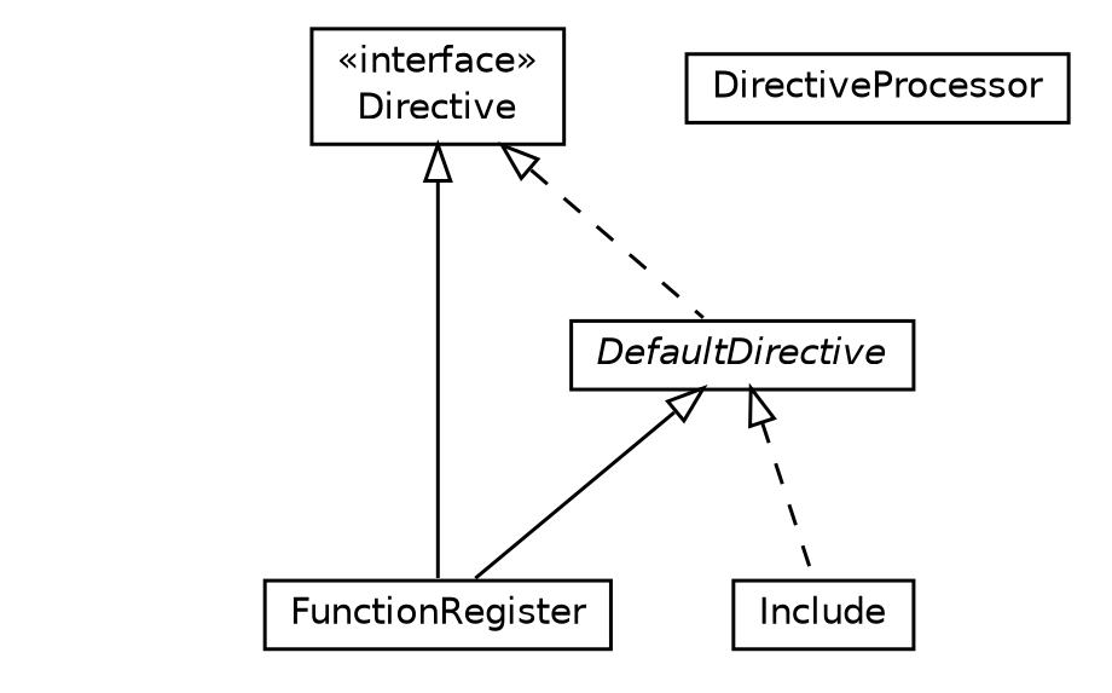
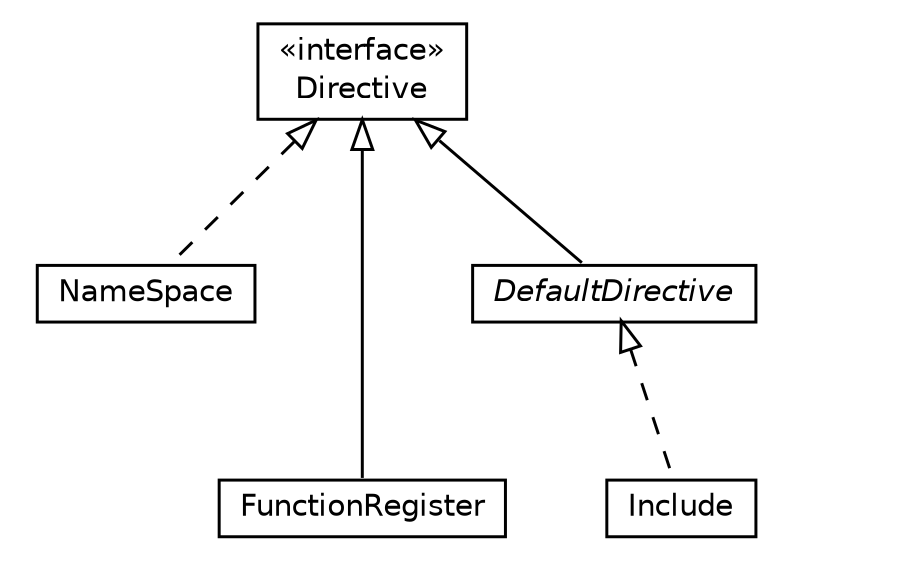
  digraph {
    nodesep=0.25
    ranksep=0.5
    node [fontcolor=black fontname=Helvetica fontsize=10.0 shape=plaintext]
    edge [arrowtail=empty dir=back fontname=Helvetica fontsize=10 headport=p labelfontname=Helvetica labelfontsize=10 style=dashed tailport=p]
+   n1 [label=<<table title="jason.asSyntax.directives.NameSpace" border="0" cellborder="1" cellspacing="0" cellpadding="2" port="p" href="./NameSpace.html"> 		<tr><td><table border="0" cellspacing="0" cellpadding="1"> <tr><td align="center" balign="center"> NameSpace </td></tr> 		</table></td></tr> 		</table>>]
    n2 [label=<<table title="jason.asSyntax.directives.Include" border="0" cellborder="1" cellspacing="0" cellpadding="2" port="p" href="./Include.html"> 		<tr><td><table border="0" cellspacing="0" cellpadding="1"> <tr><td align="center" balign="center"> Include </td></tr> 		</table></td></tr> 		</table>>]
    n3 [label=<<table title="jason.asSyntax.directives.FunctionRegister" border="0" cellborder="1" cellspacing="0" cellpadding="2" port="p" href="./FunctionRegister.html"> 		<tr><td><table border="0" cellspacing="0" cellpadding="1"> <tr><td align="center" balign="center"> FunctionRegister </td></tr> 		</table></td></tr> 		</table>>]
-   n4 [label=<<table title="jason.asSyntax.directives.DirectiveProcessor" border="0" cellborder="1" cellspacing="0" cellpadding="2" port="p" href="./DirectiveProcessor.html"> 		<tr><td><table border="0" cellspacing="0" cellpadding="1"> <tr><td align="center" balign="center"> DirectiveProcessor </td></tr> 		</table></td></tr> 		</table>>]
    n5 [label=<<table title="jason.asSyntax.directives.Directive" border="0" cellborder="1" cellspacing="0" cellpadding="2" port="p" href="./Directive.html"> 		<tr><td><table border="0" cellspacing="0" cellpadding="1"> <tr><td align="center" balign="center"> &#171;interface&#187; </td></tr> <tr><td align="center" balign="center"> Directive </td></tr> 		</table></td></tr> 		</table>>]
    n6 [label=<<table title="jason.asSyntax.directives.DefaultDirective" border="0" cellborder="1" cellspacing="0" cellpadding="2" port="p" href="./DefaultDirective.html"> 		<tr><td><table border="0" cellspacing="0" cellpadding="1"> <tr><td align="center" balign="center"><font face="Helvetica-Oblique"> DefaultDirective </font></td></tr> 		</table></td></tr> 		</table>>]
+   n5 -> n1
    n5 -> n3 [style=solid]
-   n5 -> n6
+   n5 -> n6 [style=solid]
    n6 -> n2
-   n6 -> n3 [style=""]
  }
